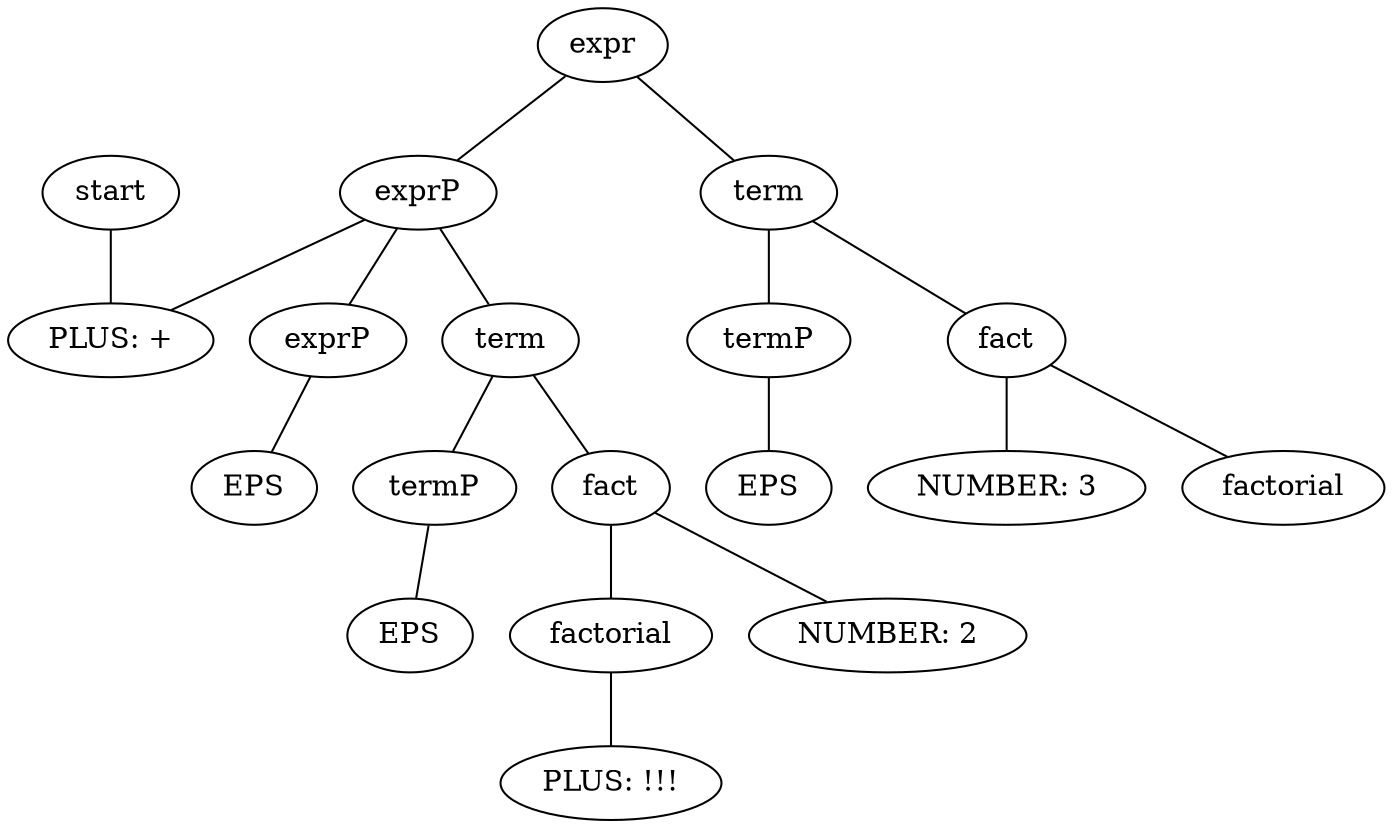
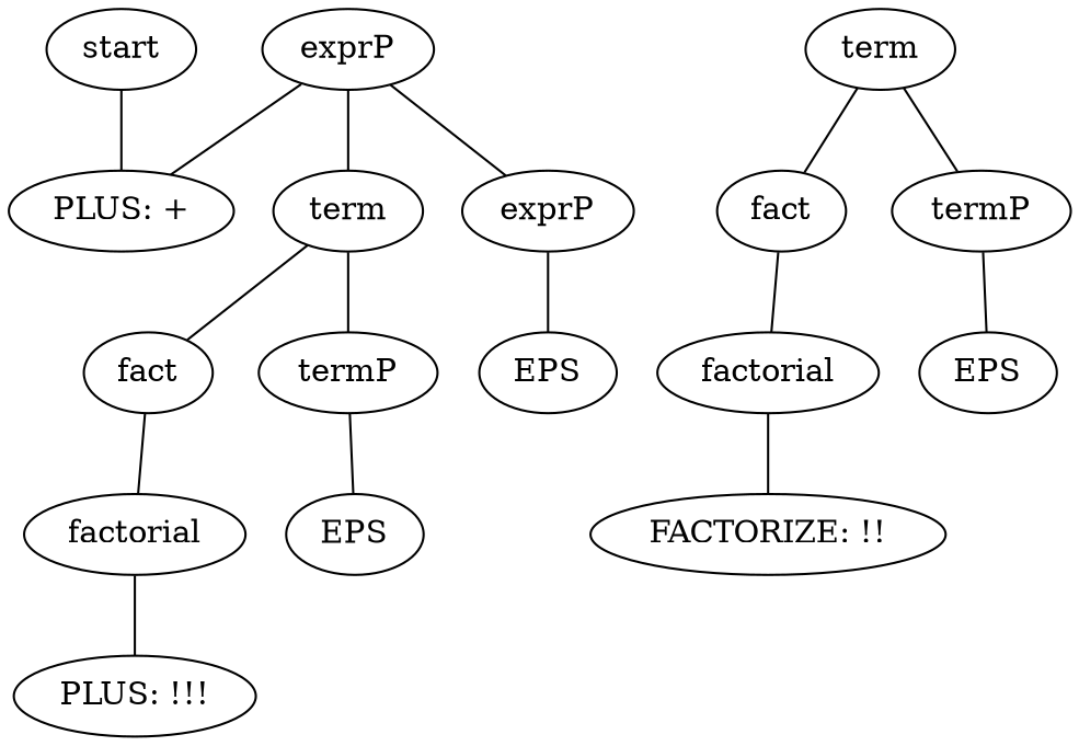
  graph {
    n1 [label=start]
    n2 [label="PLUS: +"]
-   n3 [label=expr]
    n4 [label=term]
    n5 [label=exprP]
    n6 [label=fact]
    n7 [label=termP]
    n8 [label=term]
    n9 [label=exprP]
-   n10 [label="NUMBER: 3"]
    n11 [label=factorial]
    n12 [label=EPS]
+   n13 [label="FACTORIZE: !!"]
    n14 [label=fact]
    n15 [label=termP]
    n16 [label=EPS]
-   n17 [label="NUMBER: 2"]
    n18 [label=factorial]
    n19 [label=EPS]
    n20 [label="PLUS: !!!"]
    n1 -- n2
-   n3 -- n4
-   n3 -- n5
    n4 -- n6
    n4 -- n7
    n5 -- n2
    n5 -- n8
    n5 -- n9
-   n6 -- n10
    n6 -- n11
    n7 -- n12
    n8 -- n14
    n8 -- n15
    n9 -- n16
-   n14 -- n17
+   n11 -- n13
    n14 -- n18
    n15 -- n19
    n18 -- n20
  }
